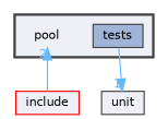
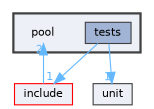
  digraph {
    compound=true
    node [fontname=Helvetica fontsize=10 shape=box color=grey25 fillcolor="#edf0f7" style=filled]
    edge [color=steelblue1 fontcolor=steelblue1 fontname=Helvetica fontsize=10 headlabel=1 labeldistance=1.5 labelfontname=Helvetica labelfontsize=10]
    n1 [height=0.2 label=pool shape=plaintext width=0.4 color="" fillcolor="" style=""]
    n2 [fillcolor="#a2b4d6" height=0.2 label=tests width=0.4]
    n3 [color=red height=0.2 label=include width=0.4]
    n4 [height=0.2 label=unit width=0.4]
    subgraph cluster_1 {
      bgcolor="#edf0f7"
      fontname=Helvetica
      fontsize=10
      pencolor=grey25
      style="filled,bold"
      n1
      n2
    }
+   n2 -> n3
    n2 -> n4
    n3 -> n1 [headlabel=2]
  }
